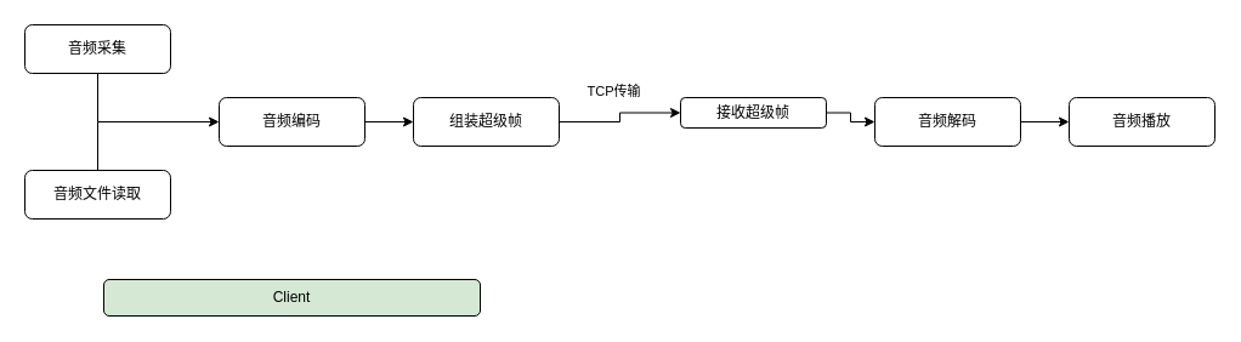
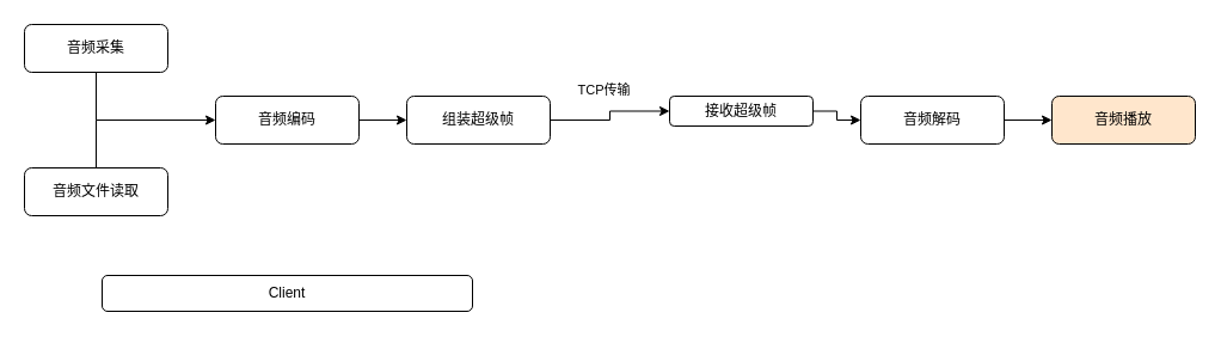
  <mxCell id="0" />
  <mxCell id="1" parent="0" />
  <mxCell id="2" value="" style="edgeStyle=orthogonalEdgeStyle;shape=connector;rounded=0;orthogonalLoop=1;jettySize=auto;html=1;strokeColor=default;align=center;verticalAlign=middle;fontFamily=Helvetica;fontSize=11;fontColor=default;labelBackgroundColor=default;endArrow=classic;" parent="1" source="3" target="12" edge="1"><mxGeometry relative="1" as="geometry" /></mxCell>
  <mxCell id="3" value="组装超级帧" style="rounded=1;whiteSpace=wrap;html=1;fontSize=12;glass=0;strokeWidth=1;shadow=0;" parent="1" vertex="1"><mxGeometry x="340" y="80" width="120" height="40" as="geometry" /></mxCell>
  <mxCell id="4" value="" style="edgeStyle=orthogonalEdgeStyle;shape=connector;rounded=0;orthogonalLoop=1;jettySize=auto;html=1;strokeColor=default;align=center;verticalAlign=middle;fontFamily=Helvetica;fontSize=11;fontColor=default;labelBackgroundColor=default;endArrow=classic;" parent="1" source="5" target="3" edge="1"><mxGeometry relative="1" as="geometry" /></mxCell>
  <mxCell id="5" value="音频编码" style="rounded=1;whiteSpace=wrap;html=1;fontSize=12;glass=0;strokeWidth=1;shadow=0;" parent="1" vertex="1"><mxGeometry x="180" y="80" width="120" height="40" as="geometry" /></mxCell>
  <mxCell id="6" style="edgeStyle=orthogonalEdgeStyle;rounded=0;orthogonalLoop=1;jettySize=auto;html=1;exitX=0.5;exitY=1;exitDx=0;exitDy=0;entryX=0;entryY=0.5;entryDx=0;entryDy=0;" parent="1" source="7" target="5" edge="1"><mxGeometry relative="1" as="geometry" /></mxCell>
  <mxCell id="7" value="音频采集" style="rounded=1;whiteSpace=wrap;html=1;fontSize=12;glass=0;strokeWidth=1;shadow=0;" parent="1" vertex="1"><mxGeometry x="20" y="20" width="120" height="40" as="geometry" /></mxCell>
- <mxCell id="8" value="Client" style="rounded=1;whiteSpace=wrap;html=1;fontSize=12;glass=0;strokeWidth=1;shadow=0;fillColor=#d5e8d4;" parent="1" vertex="1"><mxGeometry x="85" y="230" width="310" height="30" as="geometry" /></mxCell>
+ <mxCell id="8" value="Client" style="rounded=1;whiteSpace=wrap;html=1;fontSize=12;glass=0;strokeWidth=1;shadow=0;" parent="1" vertex="1"><mxGeometry x="85" y="230" width="310" height="30" as="geometry" /></mxCell>
  <mxCell id="9" value="音频文件读取" style="rounded=1;whiteSpace=wrap;html=1;fontSize=12;glass=0;strokeWidth=1;shadow=0;" parent="1" vertex="1"><mxGeometry x="20" y="140" width="120" height="40" as="geometry" /></mxCell>
  <mxCell id="10" value="" style="endArrow=none;html=1;rounded=0;strokeColor=default;align=center;verticalAlign=middle;fontFamily=Helvetica;fontSize=11;fontColor=default;labelBackgroundColor=default;edgeStyle=orthogonalEdgeStyle;" parent="1" edge="1"><mxGeometry width="50" height="50" relative="1" as="geometry"><mxPoint x="80" y="140" as="sourcePoint" /><mxPoint x="80" y="100" as="targetPoint" /></mxGeometry></mxCell>
  <mxCell id="11" value="" style="edgeStyle=orthogonalEdgeStyle;shape=connector;rounded=0;orthogonalLoop=1;jettySize=auto;html=1;strokeColor=default;align=center;verticalAlign=middle;fontFamily=Helvetica;fontSize=11;fontColor=default;labelBackgroundColor=default;endArrow=classic;" parent="1" source="12" target="15" edge="1"><mxGeometry relative="1" as="geometry" /></mxCell>
  <mxCell id="12" value="接收超级帧" style="rounded=1;whiteSpace=wrap;html=1;fontSize=12;glass=0;strokeWidth=1;shadow=0;" parent="1" vertex="1"><mxGeometry x="560" y="80" width="120" height="25" as="geometry" /></mxCell>
  <mxCell id="13" value="TCP传输" style="text;html=1;align=center;verticalAlign=middle;resizable=0;points=[];autosize=1;strokeColor=none;fillColor=none;fontFamily=Helvetica;fontSize=11;fontColor=default;labelBackgroundColor=default;" parent="1" vertex="1"><mxGeometry x="470" y="60" width="70" height="30" as="geometry" /></mxCell>
  <mxCell id="14" value="" style="edgeStyle=orthogonalEdgeStyle;shape=connector;rounded=0;orthogonalLoop=1;jettySize=auto;html=1;strokeColor=default;align=center;verticalAlign=middle;fontFamily=Helvetica;fontSize=11;fontColor=default;labelBackgroundColor=default;endArrow=classic;" parent="1" source="15" target="16" edge="1"><mxGeometry relative="1" as="geometry" /></mxCell>
  <mxCell id="15" value="音频解码" style="rounded=1;whiteSpace=wrap;html=1;fontSize=12;glass=0;strokeWidth=1;shadow=0;" parent="1" vertex="1"><mxGeometry x="720" y="80" width="120" height="40" as="geometry" /></mxCell>
- <mxCell id="16" value="音频播放" style="rounded=1;whiteSpace=wrap;html=1;fontSize=12;glass=0;strokeWidth=1;shadow=0;" parent="1" vertex="1"><mxGeometry x="880" y="80" width="120" height="40" as="geometry" /></mxCell>
+ <mxCell id="16" value="音频播放" style="rounded=1;whiteSpace=wrap;html=1;fontSize=12;glass=0;strokeWidth=1;shadow=0;fillColor=#ffe6cc;" parent="1" vertex="1"><mxGeometry x="880" y="80" width="120" height="40" as="geometry" /></mxCell>
